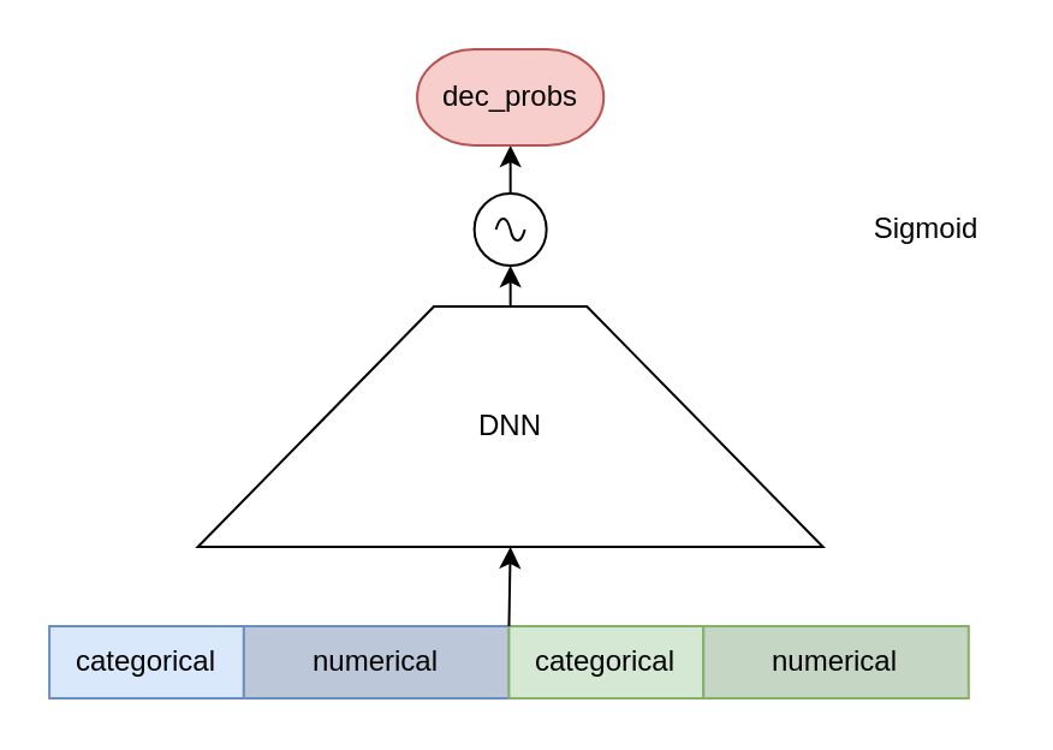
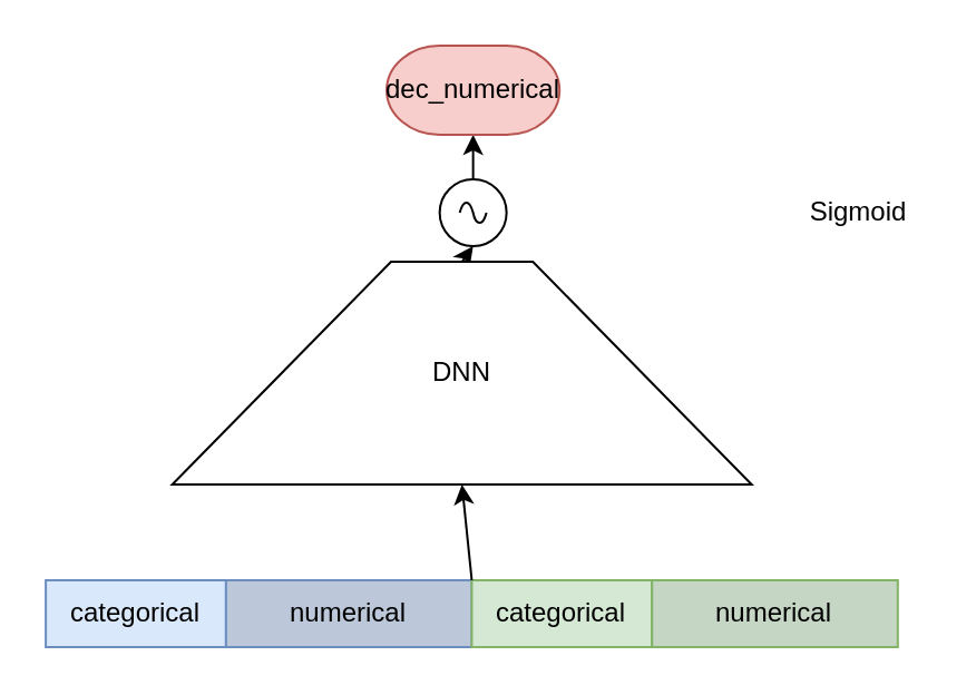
  <mxCell id="0" />
  <mxCell id="1" parent="0" />
  <mxCell id="2" value="" style="group" vertex="1" connectable="0" parent="1"><mxGeometry x="20.054" y="260" width="191.176" height="30" as="geometry" /></mxCell>
  <mxCell id="3" value="categorical" style="rounded=0;whiteSpace=wrap;html=1;fillColor=#dae8fc;strokeColor=#6c8ebf;" vertex="1" parent="2"><mxGeometry width="80.882" height="30" as="geometry" /></mxCell>
  <mxCell id="4" value="numerical" style="rounded=0;whiteSpace=wrap;html=1;fillColor=#BCC8D9;strokeColor=#6c8ebf;" vertex="1" parent="2"><mxGeometry x="80.882" width="110.294" height="30" as="geometry" /></mxCell>
  <mxCell id="5" value="" style="group" vertex="1" connectable="0" parent="1"><mxGeometry x="211.234" y="260" width="191.176" height="30" as="geometry" /></mxCell>
  <mxCell id="6" value="categorical" style="rounded=0;whiteSpace=wrap;html=1;fillColor=#d5e8d4;strokeColor=#82b366;" vertex="1" parent="5"><mxGeometry width="80.882" height="30" as="geometry" /></mxCell>
  <mxCell id="7" value="numerical" style="rounded=0;whiteSpace=wrap;html=1;fillColor=#C5D6C4;strokeColor=#82b366;" vertex="1" parent="5"><mxGeometry x="80.882" width="110.294" height="30" as="geometry" /></mxCell>
  <mxCell id="8" style="edgeStyle=none;html=1;exitX=0.5;exitY=0;exitDx=0;exitDy=0;entryX=0.5;entryY=1;entryDx=0;entryDy=0;entryPerimeter=0;" edge="1" parent="1" source="9" target="12"><mxGeometry relative="1" as="geometry" /></mxCell>
- <mxCell id="9" value="DNN" style="shape=trapezoid;perimeter=trapezoidPerimeter;whiteSpace=wrap;html=1;fixedSize=1;size=98.18;" vertex="1" parent="1"><mxGeometry x="81.82" y="127" width="260" height="100" as="geometry" /></mxCell>
+ <mxCell id="9" value="DNN" style="shape=trapezoid;perimeter=trapezoidPerimeter;whiteSpace=wrap;html=1;fixedSize=1;size=98.18;" vertex="1" parent="1"><mxGeometry x="76.82" y="117" width="260" height="100" as="geometry" /></mxCell>
  <mxCell id="10" style="edgeStyle=none;html=1;exitX=0;exitY=0;exitDx=0;exitDy=0;entryX=0.5;entryY=1;entryDx=0;entryDy=0;" edge="1" parent="1" source="6" target="9"><mxGeometry relative="1" as="geometry" /></mxCell>
  <mxCell id="11" style="edgeStyle=none;html=1;exitX=0.5;exitY=0;exitDx=0;exitDy=0;exitPerimeter=0;" edge="1" parent="1" source="12"><mxGeometry relative="1" as="geometry"><mxPoint x="211.82" y="60" as="targetPoint" /></mxGeometry></mxCell>
  <mxCell id="12" value="" style="pointerEvents=1;verticalLabelPosition=bottom;shadow=0;dashed=0;align=center;html=1;verticalAlign=top;shape=mxgraph.electrical.signal_sources.source;aspect=fixed;points=[[0.5,0,0],[1,0.5,0],[0.5,1,0],[0,0.5,0]];elSignalType=ac;" vertex="1" parent="1"><mxGeometry x="196.82" y="80" width="30" height="30" as="geometry" /></mxCell>
- <mxCell id="13" value="&lt;span&gt;dec_probs&lt;/span&gt;" style="strokeWidth=1;html=1;shape=mxgraph.flowchart.terminator;whiteSpace=wrap;fillColor=#f8cecc;strokeColor=#b85450;" vertex="1" parent="1"><mxGeometry x="173.02" y="20" width="77.59" height="40" as="geometry" /></mxCell>
+ <mxCell id="13" value="&lt;span&gt;dec_numerical&lt;/span&gt;" style="strokeWidth=1;html=1;shape=mxgraph.flowchart.terminator;whiteSpace=wrap;fillColor=#f8cecc;strokeColor=#b85450;" vertex="1" parent="1"><mxGeometry x="173.02" y="20" width="77.59" height="40" as="geometry" /></mxCell>
  <mxCell id="14" value="Sigmoid" style="text;html=1;strokeColor=none;fillColor=none;align=center;verticalAlign=middle;whiteSpace=wrap;rounded=0;" vertex="1" parent="1"><mxGeometry x="355.23" y="80" width="60" height="30" as="geometry" /></mxCell>
